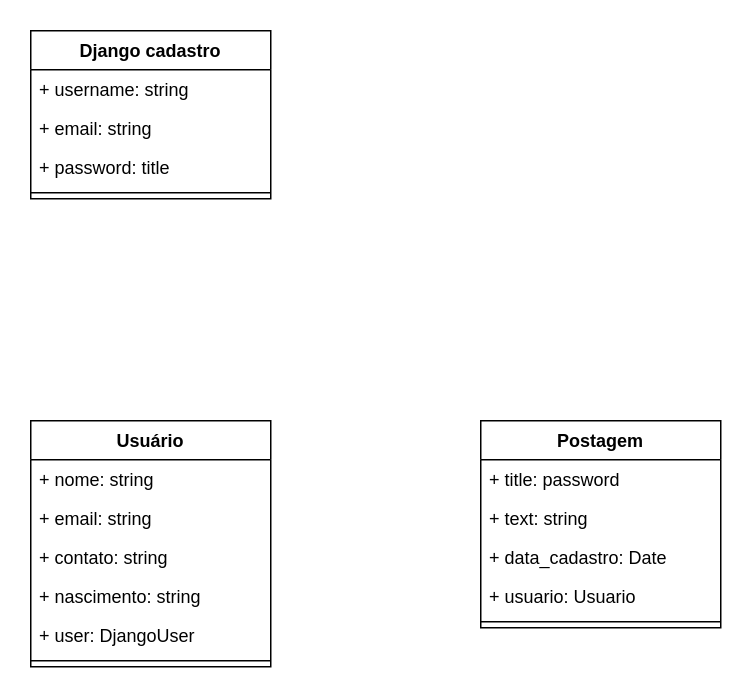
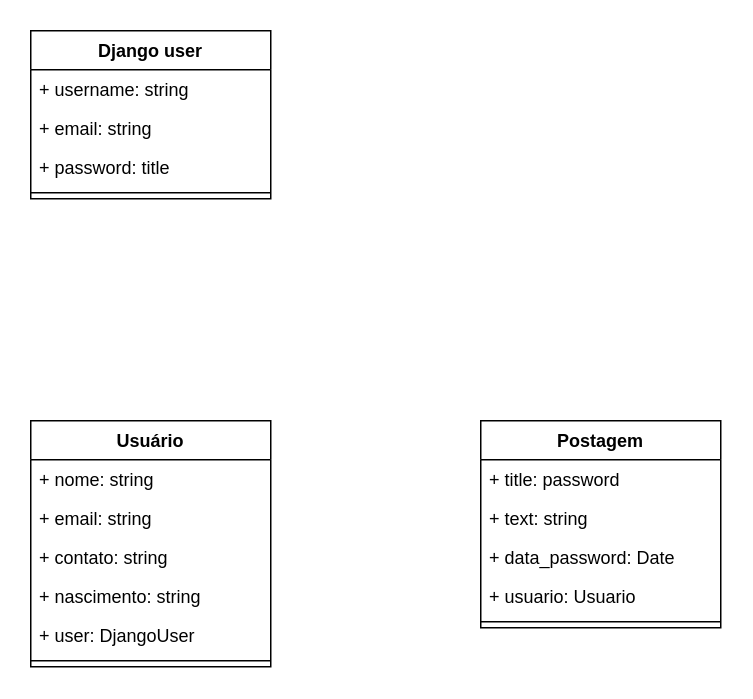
  <mxCell id="0" />
  <mxCell id="1" parent="0" />
  <mxCell id="2" value="Usuário" style="swimlane;fontStyle=1;align=center;verticalAlign=top;childLayout=stackLayout;horizontal=1;startSize=26;horizontalStack=0;resizeParent=1;resizeParentMax=0;resizeLast=0;collapsible=1;marginBottom=0;" vertex="1" parent="1"><mxGeometry x="20" y="280" width="160" height="164" as="geometry" /></mxCell>
  <mxCell id="3" value="+ nome: string" style="text;strokeColor=none;fillColor=none;align=left;verticalAlign=top;spacingLeft=4;spacingRight=4;overflow=hidden;rotatable=0;points=[[0,0.5],[1,0.5]];portConstraint=eastwest;" vertex="1" parent="2"><mxGeometry y="26" width="160" height="26" as="geometry" /></mxCell>
  <mxCell id="4" value="+ email: string" style="text;strokeColor=none;fillColor=none;align=left;verticalAlign=top;spacingLeft=4;spacingRight=4;overflow=hidden;rotatable=0;points=[[0,0.5],[1,0.5]];portConstraint=eastwest;" vertex="1" parent="2"><mxGeometry y="52" width="160" height="26" as="geometry" /></mxCell>
  <mxCell id="5" value="+ contato: string" style="text;strokeColor=none;fillColor=none;align=left;verticalAlign=top;spacingLeft=4;spacingRight=4;overflow=hidden;rotatable=0;points=[[0,0.5],[1,0.5]];portConstraint=eastwest;" vertex="1" parent="2"><mxGeometry y="78" width="160" height="26" as="geometry" /></mxCell>
  <mxCell id="6" value="+ nascimento: string" style="text;strokeColor=none;fillColor=none;align=left;verticalAlign=top;spacingLeft=4;spacingRight=4;overflow=hidden;rotatable=0;points=[[0,0.5],[1,0.5]];portConstraint=eastwest;" vertex="1" parent="2"><mxGeometry y="104" width="160" height="26" as="geometry" /></mxCell>
  <mxCell id="7" value="+ user: DjangoUser" style="text;strokeColor=none;fillColor=none;align=left;verticalAlign=top;spacingLeft=4;spacingRight=4;overflow=hidden;rotatable=0;points=[[0,0.5],[1,0.5]];portConstraint=eastwest;" vertex="1" parent="2"><mxGeometry y="130" width="160" height="26" as="geometry" /></mxCell>
  <mxCell id="8" value="" style="line;strokeWidth=1;fillColor=none;align=left;verticalAlign=middle;spacingTop=-1;spacingLeft=3;spacingRight=3;rotatable=0;labelPosition=right;points=[];portConstraint=eastwest;" vertex="1" parent="2"><mxGeometry y="156" width="160" height="8" as="geometry" /></mxCell>
- <mxCell id="9" value="Django cadastro" style="swimlane;fontStyle=1;align=center;verticalAlign=top;childLayout=stackLayout;horizontal=1;startSize=26;horizontalStack=0;resizeParent=1;resizeParentMax=0;resizeLast=0;collapsible=1;marginBottom=0;" vertex="1" parent="1"><mxGeometry x="20" y="20" width="160" height="112" as="geometry" /></mxCell>
+ <mxCell id="9" value="Django user" style="swimlane;fontStyle=1;align=center;verticalAlign=top;childLayout=stackLayout;horizontal=1;startSize=26;horizontalStack=0;resizeParent=1;resizeParentMax=0;resizeLast=0;collapsible=1;marginBottom=0;" vertex="1" parent="1"><mxGeometry x="20" y="20" width="160" height="112" as="geometry" /></mxCell>
  <mxCell id="10" value="+ username: string" style="text;strokeColor=none;fillColor=none;align=left;verticalAlign=top;spacingLeft=4;spacingRight=4;overflow=hidden;rotatable=0;points=[[0,0.5],[1,0.5]];portConstraint=eastwest;" vertex="1" parent="9"><mxGeometry y="26" width="160" height="26" as="geometry" /></mxCell>
  <mxCell id="11" value="+ email: string" style="text;strokeColor=none;fillColor=none;align=left;verticalAlign=top;spacingLeft=4;spacingRight=4;overflow=hidden;rotatable=0;points=[[0,0.5],[1,0.5]];portConstraint=eastwest;" vertex="1" parent="9"><mxGeometry y="52" width="160" height="26" as="geometry" /></mxCell>
  <mxCell id="12" value="+ password: title" style="text;strokeColor=none;fillColor=none;align=left;verticalAlign=top;spacingLeft=4;spacingRight=4;overflow=hidden;rotatable=0;points=[[0,0.5],[1,0.5]];portConstraint=eastwest;" vertex="1" parent="9"><mxGeometry y="78" width="160" height="26" as="geometry" /></mxCell>
  <mxCell id="13" value="" style="line;strokeWidth=1;fillColor=none;align=left;verticalAlign=middle;spacingTop=-1;spacingLeft=3;spacingRight=3;rotatable=0;labelPosition=right;points=[];portConstraint=eastwest;" vertex="1" parent="9"><mxGeometry y="104" width="160" height="8" as="geometry" /></mxCell>
  <mxCell id="14" value="Postagem" style="swimlane;fontStyle=1;align=center;verticalAlign=top;childLayout=stackLayout;horizontal=1;startSize=26;horizontalStack=0;resizeParent=1;resizeParentMax=0;resizeLast=0;collapsible=1;marginBottom=0;" vertex="1" parent="1"><mxGeometry x="320" y="280" width="160" height="138" as="geometry" /></mxCell>
  <mxCell id="15" value="+ title: password" style="text;strokeColor=none;fillColor=none;align=left;verticalAlign=top;spacingLeft=4;spacingRight=4;overflow=hidden;rotatable=0;points=[[0,0.5],[1,0.5]];portConstraint=eastwest;" vertex="1" parent="14"><mxGeometry y="26" width="160" height="26" as="geometry" /></mxCell>
  <mxCell id="16" value="+ text: string" style="text;strokeColor=none;fillColor=none;align=left;verticalAlign=top;spacingLeft=4;spacingRight=4;overflow=hidden;rotatable=0;points=[[0,0.5],[1,0.5]];portConstraint=eastwest;" vertex="1" parent="14"><mxGeometry y="52" width="160" height="26" as="geometry" /></mxCell>
- <mxCell id="17" value="+ data_cadastro: Date" style="text;strokeColor=none;fillColor=none;align=left;verticalAlign=top;spacingLeft=4;spacingRight=4;overflow=hidden;rotatable=0;points=[[0,0.5],[1,0.5]];portConstraint=eastwest;" vertex="1" parent="14"><mxGeometry y="78" width="160" height="26" as="geometry" /></mxCell>
+ <mxCell id="17" value="+ data_password: Date" style="text;strokeColor=none;fillColor=none;align=left;verticalAlign=top;spacingLeft=4;spacingRight=4;overflow=hidden;rotatable=0;points=[[0,0.5],[1,0.5]];portConstraint=eastwest;" vertex="1" parent="14"><mxGeometry y="78" width="160" height="26" as="geometry" /></mxCell>
  <mxCell id="18" value="+ usuario: Usuario" style="text;strokeColor=none;fillColor=none;align=left;verticalAlign=top;spacingLeft=4;spacingRight=4;overflow=hidden;rotatable=0;points=[[0,0.5],[1,0.5]];portConstraint=eastwest;" vertex="1" parent="14"><mxGeometry y="104" width="160" height="26" as="geometry" /></mxCell>
  <mxCell id="19" value="" style="line;strokeWidth=1;fillColor=none;align=left;verticalAlign=middle;spacingTop=-1;spacingLeft=3;spacingRight=3;rotatable=0;labelPosition=right;points=[];portConstraint=eastwest;" vertex="1" parent="14"><mxGeometry y="130" width="160" height="8" as="geometry" /></mxCell>
